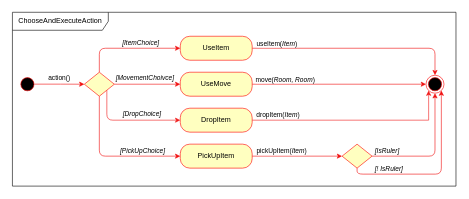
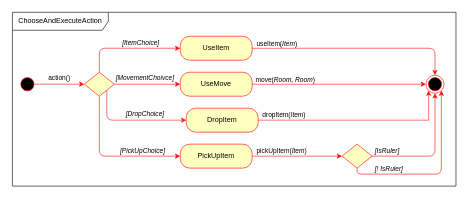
  <mxCell id="0" />
  <mxCell id="1" parent="0" />
  <mxCell id="2" value="" style="ellipse;html=1;shape=endState;fillColor=#000000;strokeColor=#ff0000;" parent="1" vertex="1"><mxGeometry x="710" y="125" width="30" height="30" as="geometry" /></mxCell>
  <mxCell id="3" style="edgeStyle=orthogonalEdgeStyle;rounded=0;orthogonalLoop=1;jettySize=auto;html=1;entryX=0;entryY=0.5;entryDx=0;entryDy=0;strokeColor=#F00C0C;exitX=0.887;exitY=0.496;exitDx=0;exitDy=0;exitPerimeter=0;" parent="1" source="5" target="17" edge="1"><mxGeometry relative="1" as="geometry" /></mxCell>
  <mxCell id="4" value="action()" style="edgeLabel;html=1;align=center;verticalAlign=middle;resizable=0;points=[];" parent="3" vertex="1" connectable="0"><mxGeometry x="-0.068" y="1" relative="1" as="geometry"><mxPoint x="2" y="-9" as="offset" /></mxGeometry></mxCell>
  <mxCell id="5" value="" style="ellipse;html=1;shape=startState;fillColor=#000000;strokeColor=#ff0000;" parent="1" vertex="1"><mxGeometry x="30" y="125" width="30" height="30" as="geometry" /></mxCell>
  <mxCell id="6" style="edgeStyle=orthogonalEdgeStyle;rounded=1;orthogonalLoop=1;jettySize=auto;html=1;exitX=1;exitY=0.5;exitDx=0;exitDy=0;entryX=0.5;entryY=0;entryDx=0;entryDy=0;strokeColor=#F00C0C;curved=0;" parent="1" source="8" target="2" edge="1"><mxGeometry relative="1" as="geometry" /></mxCell>
  <mxCell id="7" value="useItem(&lt;i&gt;Item&lt;/i&gt;)" style="edgeLabel;html=1;align=center;verticalAlign=middle;resizable=0;points=[];" parent="6" vertex="1" connectable="0"><mxGeometry x="-0.865" y="2" relative="1" as="geometry"><mxPoint x="16" y="-7" as="offset" /></mxGeometry></mxCell>
  <mxCell id="8" value="UseItem" style="rounded=1;whiteSpace=wrap;html=1;arcSize=40;fontColor=#000000;fillColor=#ffffc0;strokeColor=#ff0000;" parent="1" vertex="1"><mxGeometry x="300" y="60" width="120" height="40" as="geometry" /></mxCell>
  <mxCell id="9" style="edgeStyle=orthogonalEdgeStyle;rounded=1;orthogonalLoop=1;jettySize=auto;html=1;exitX=0.5;exitY=0;exitDx=0;exitDy=0;entryX=0;entryY=0.5;entryDx=0;entryDy=0;strokeColor=#F00C0C;curved=0;" parent="1" source="17" target="8" edge="1"><mxGeometry relative="1" as="geometry" /></mxCell>
  <mxCell id="10" value="&lt;i&gt;[ItemChoice]&lt;/i&gt;" style="edgeLabel;html=1;align=center;verticalAlign=middle;resizable=0;points=[];" parent="9" vertex="1" connectable="0"><mxGeometry x="0.239" y="1" relative="1" as="geometry"><mxPoint y="-9" as="offset" /></mxGeometry></mxCell>
  <mxCell id="11" style="edgeStyle=orthogonalEdgeStyle;rounded=0;orthogonalLoop=1;jettySize=auto;html=1;exitX=1;exitY=0.5;exitDx=0;exitDy=0;entryX=0;entryY=0.5;entryDx=0;entryDy=0;strokeColor=#F00C0C;" parent="1" source="17" target="20" edge="1"><mxGeometry relative="1" as="geometry" /></mxCell>
  <mxCell id="12" value="&lt;i&gt;[MovementChoivce]&lt;/i&gt;" style="edgeLabel;html=1;align=center;verticalAlign=middle;resizable=0;points=[];" parent="11" vertex="1" connectable="0"><mxGeometry x="-0.221" y="2" relative="1" as="geometry"><mxPoint x="7" y="-9" as="offset" /></mxGeometry></mxCell>
  <mxCell id="13" style="edgeStyle=orthogonalEdgeStyle;rounded=1;orthogonalLoop=1;jettySize=auto;html=1;exitX=0.5;exitY=1;exitDx=0;exitDy=0;entryX=0;entryY=0.5;entryDx=0;entryDy=0;strokeColor=#F00C0C;curved=0;" parent="1" source="17" target="23" edge="1"><mxGeometry relative="1" as="geometry" /></mxCell>
  <mxCell id="14" value="&lt;i&gt;[PickUpChoice]&lt;/i&gt;" style="edgeLabel;html=1;align=center;verticalAlign=middle;resizable=0;points=[];" parent="13" vertex="1" connectable="0"><mxGeometry x="-0.015" y="1" relative="1" as="geometry"><mxPoint x="55" y="-9" as="offset" /></mxGeometry></mxCell>
  <mxCell id="15" style="edgeStyle=orthogonalEdgeStyle;rounded=1;orthogonalLoop=1;jettySize=auto;html=1;exitX=1;exitY=1;exitDx=0;exitDy=0;entryX=0;entryY=0.5;entryDx=0;entryDy=0;strokeColor=#F01A1A;curved=0;" parent="1" source="17" target="32" edge="1"><mxGeometry relative="1" as="geometry"><Array as="points"><mxPoint x="177" y="200" /></Array></mxGeometry></mxCell>
  <mxCell id="16" value="&lt;i&gt;[DropChoice]&lt;/i&gt;" style="edgeLabel;html=1;align=center;verticalAlign=middle;resizable=0;points=[];" parent="15" vertex="1" connectable="0"><mxGeometry x="0.046" y="1" relative="1" as="geometry"><mxPoint x="18" y="-11" as="offset" /></mxGeometry></mxCell>
  <mxCell id="17" value="" style="rhombus;whiteSpace=wrap;html=1;fontColor=#000000;fillColor=#ffffc0;strokeColor=#ff0000;" parent="1" vertex="1"><mxGeometry x="140" y="120" width="50" height="40" as="geometry" /></mxCell>
  <mxCell id="18" style="edgeStyle=orthogonalEdgeStyle;rounded=0;orthogonalLoop=1;jettySize=auto;html=1;exitX=1;exitY=0.5;exitDx=0;exitDy=0;entryX=0;entryY=0.5;entryDx=0;entryDy=0;strokeColor=#F00C0C;" parent="1" source="20" target="2" edge="1"><mxGeometry relative="1" as="geometry" /></mxCell>
  <mxCell id="19" value="move(&lt;i&gt;Room, Room&lt;/i&gt;)" style="edgeLabel;html=1;align=center;verticalAlign=middle;resizable=0;points=[];" parent="18" vertex="1" connectable="0"><mxGeometry x="-0.841" y="2" relative="1" as="geometry"><mxPoint x="31" y="-7" as="offset" /></mxGeometry></mxCell>
  <mxCell id="20" value="UseMove" style="rounded=1;whiteSpace=wrap;html=1;arcSize=40;fontColor=#000000;fillColor=#ffffc0;strokeColor=#ff0000;" parent="1" vertex="1"><mxGeometry x="300" y="120" width="120" height="40" as="geometry" /></mxCell>
  <mxCell id="21" style="edgeStyle=orthogonalEdgeStyle;rounded=0;orthogonalLoop=1;jettySize=auto;html=1;exitX=1;exitY=0.5;exitDx=0;exitDy=0;entryX=0;entryY=0.5;entryDx=0;entryDy=0;strokeColor=#F00C0C;" parent="1" source="23" target="28" edge="1"><mxGeometry relative="1" as="geometry" /></mxCell>
  <mxCell id="22" value="pickUpItem(&lt;i&gt;Item&lt;/i&gt;)" style="edgeLabel;html=1;align=center;verticalAlign=middle;resizable=0;points=[];" parent="21" vertex="1" connectable="0"><mxGeometry x="-0.728" y="2" relative="1" as="geometry"><mxPoint x="28" y="-7" as="offset" /></mxGeometry></mxCell>
  <mxCell id="23" value="PickUpItem" style="rounded=1;whiteSpace=wrap;html=1;arcSize=40;fontColor=#000000;fillColor=#ffffc0;strokeColor=#ff0000;" parent="1" vertex="1"><mxGeometry x="300" y="240" width="120" height="40" as="geometry" /></mxCell>
  <mxCell id="24" style="edgeStyle=orthogonalEdgeStyle;rounded=1;orthogonalLoop=1;jettySize=auto;html=1;exitX=1;exitY=0.5;exitDx=0;exitDy=0;entryX=0.5;entryY=1;entryDx=0;entryDy=0;strokeColor=#F00C0C;curved=0;" parent="1" source="28" target="2" edge="1"><mxGeometry relative="1" as="geometry" /></mxCell>
  <mxCell id="25" value="&lt;i&gt;[IsRuler]&lt;/i&gt;" style="edgeLabel;html=1;align=center;verticalAlign=middle;resizable=0;points=[];" parent="24" vertex="1" connectable="0"><mxGeometry x="-0.672" y="1" relative="1" as="geometry"><mxPoint x="-10" y="-9" as="offset" /></mxGeometry></mxCell>
  <mxCell id="26" style="edgeStyle=orthogonalEdgeStyle;rounded=1;orthogonalLoop=1;jettySize=auto;html=1;exitX=0.5;exitY=1;exitDx=0;exitDy=0;entryX=1;entryY=1;entryDx=0;entryDy=0;strokeColor=#F00C0C;curved=0;" parent="1" source="28" target="2" edge="1"><mxGeometry relative="1" as="geometry"><Array as="points"><mxPoint x="595" y="290" /><mxPoint x="736" y="290" /></Array></mxGeometry></mxCell>
  <mxCell id="27" value="&lt;i&gt;[! IsRuler]&lt;/i&gt;" style="edgeLabel;html=1;align=center;verticalAlign=middle;resizable=0;points=[];" parent="26" vertex="1" connectable="0"><mxGeometry x="-0.696" y="-1" relative="1" as="geometry"><mxPoint x="18" y="-11" as="offset" /></mxGeometry></mxCell>
  <mxCell id="28" value="" style="rhombus;whiteSpace=wrap;html=1;fontColor=#000000;fillColor=#ffffc0;strokeColor=#ff0000;" parent="1" vertex="1"><mxGeometry x="570" y="240" width="50" height="40" as="geometry" /></mxCell>
  <mxCell id="29" value="ChooseAndExecuteAction" style="shape=umlFrame;whiteSpace=wrap;html=1;pointerEvents=0;width=160;height=30;" parent="1" vertex="1"><mxGeometry x="20" y="20" width="740" height="290" as="geometry" /></mxCell>
  <mxCell id="30" style="edgeStyle=orthogonalEdgeStyle;rounded=0;orthogonalLoop=1;jettySize=auto;html=1;exitX=1;exitY=0.5;exitDx=0;exitDy=0;entryX=0;entryY=1;entryDx=0;entryDy=0;strokeColor=#F01A1A;" parent="1" source="32" target="2" edge="1"><mxGeometry relative="1" as="geometry" /></mxCell>
  <mxCell id="31" value="dropItem(&lt;i&gt;Item&lt;/i&gt;)" style="edgeLabel;html=1;align=center;verticalAlign=middle;resizable=0;points=[];" parent="30" vertex="1" connectable="0"><mxGeometry x="-0.859" y="-1" relative="1" as="geometry"><mxPoint x="18" y="-11" as="offset" /></mxGeometry></mxCell>
- <mxCell id="32" value="DropItem" style="rounded=1;whiteSpace=wrap;html=1;arcSize=40;fontColor=#000000;fillColor=#ffffc0;strokeColor=#ff0000;" parent="1" vertex="1"><mxGeometry x="300" y="180" width="120" height="40" as="geometry" /></mxCell>
+ <mxCell id="32" value="DropItem" style="rounded=1;whiteSpace=wrap;html=1;arcSize=40;fontColor=#000000;fillColor=#ffffc0;strokeColor=#ff0000;" parent="1" vertex="1"><mxGeometry x="310" y="180" width="120" height="40" as="geometry" /></mxCell>
